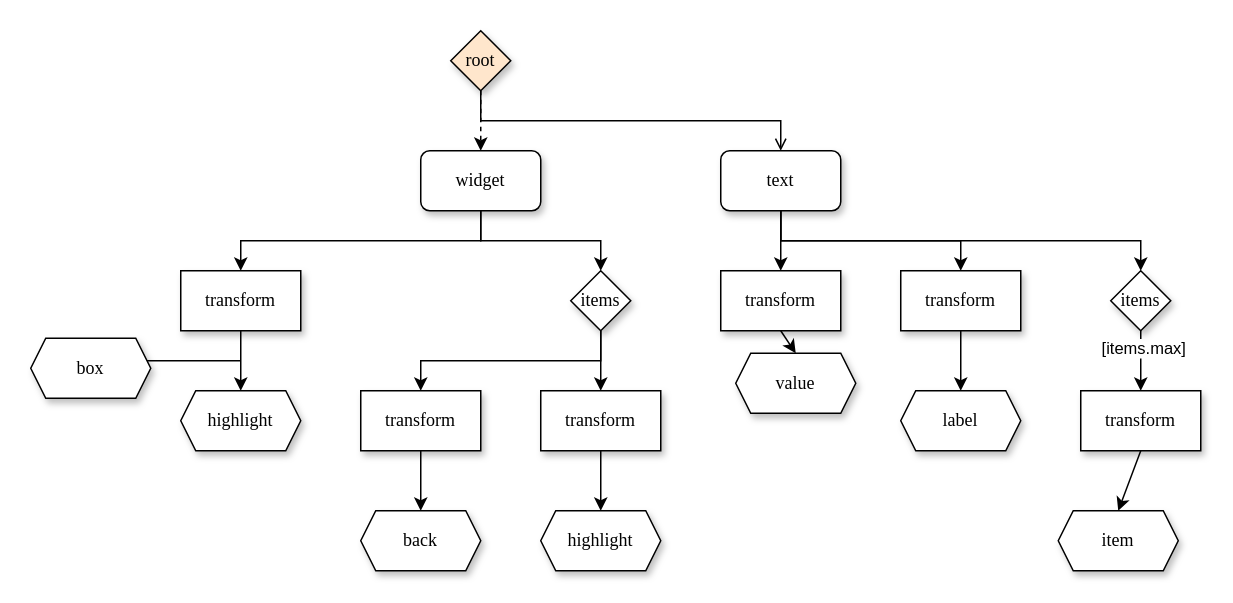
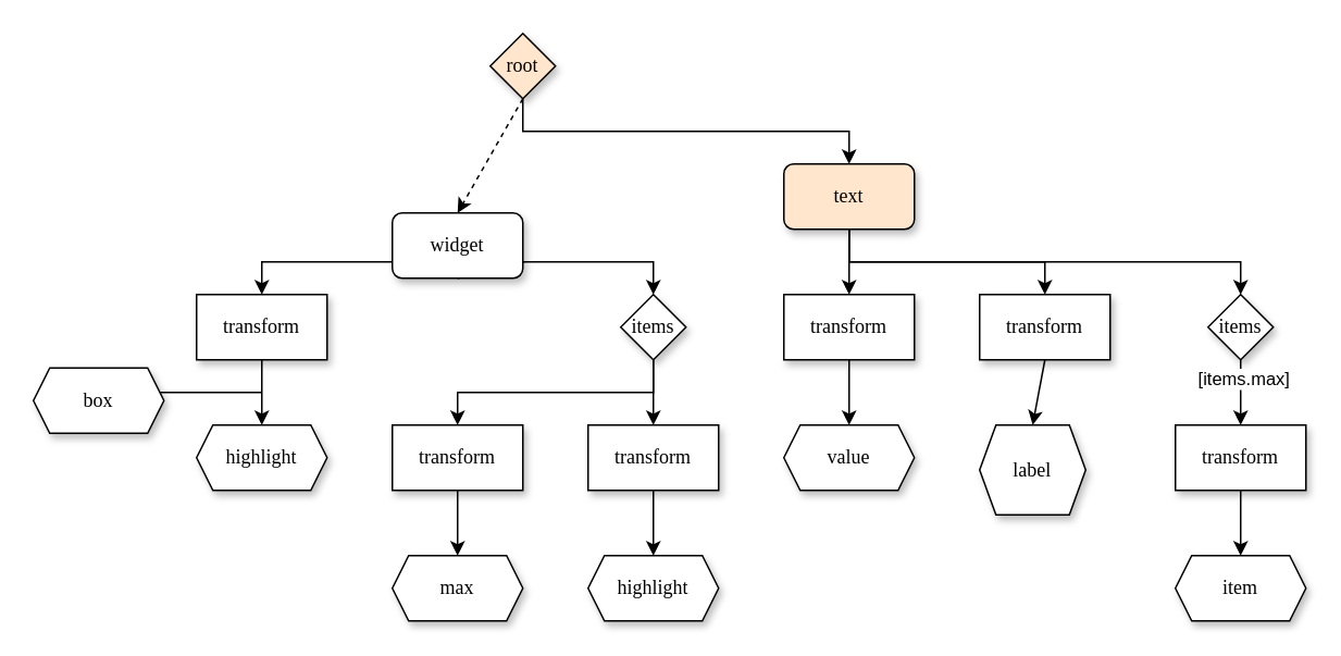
  <mxCell id="0" />
  <mxCell id="1" parent="0" />
  <mxCell id="2" style="edgeStyle=none;html=1;entryX=0.5;entryY=0;entryDx=0;entryDy=0;fontFamily=Lucida Console;rounded=0;" parent="1" target="17" edge="1"><mxGeometry relative="1" as="geometry"><mxPoint x="160" y="240" as="sourcePoint" /><mxPoint x="60" y="240" as="targetPoint" /><Array as="points"><mxPoint x="60" y="240" /></Array></mxGeometry></mxCell>
  <mxCell id="3" style="edgeStyle=none;html=1;exitX=0.5;exitY=1;exitDx=0;exitDy=0;entryX=0.5;entryY=0;entryDx=0;entryDy=0;fontFamily=Lucida Console;" parent="1" source="4" target="18" edge="1"><mxGeometry relative="1" as="geometry"><mxPoint x="160" y="240" as="targetPoint" /></mxGeometry></mxCell>
  <mxCell id="4" value="transform" style="rounded=0;whiteSpace=wrap;html=1;shadow=1;fontFamily=Lucida Console;" parent="1" vertex="1"><mxGeometry x="120" y="180" width="80" height="40" as="geometry" /></mxCell>
  <mxCell id="5" style="edgeStyle=none;html=1;exitX=0.5;exitY=1;exitDx=0;exitDy=0;entryX=0.5;entryY=0;entryDx=0;entryDy=0;fontFamily=Lucida Console;" parent="1" source="6" target="19" edge="1"><mxGeometry relative="1" as="geometry"><mxPoint x="520" y="240" as="targetPoint" /></mxGeometry></mxCell>
  <mxCell id="6" value="transform" style="rounded=0;whiteSpace=wrap;html=1;shadow=1;fontFamily=Lucida Console;" parent="1" vertex="1"><mxGeometry x="480" y="180" width="80" height="40" as="geometry" /></mxCell>
  <mxCell id="7" style="edgeStyle=none;rounded=0;html=1;exitX=0.5;exitY=1;exitDx=0;exitDy=0;entryX=0.5;entryY=0;entryDx=0;entryDy=0;fontFamily=Lucida Console;" parent="1" source="13" target="4" edge="1"><mxGeometry relative="1" as="geometry"><mxPoint y="140" as="sourcePoint" x="320" /><Array as="points"><mxPoint y="160" x="320" /><mxPoint x="160" y="160" /></Array></mxGeometry></mxCell>
  <mxCell id="8" style="edgeStyle=none;rounded=0;html=1;exitX=0.5;exitY=1;exitDx=0;exitDy=0;entryX=0.5;entryY=0;entryDx=0;entryDy=0;fontFamily=Lucida Console;" parent="1" source="16" target="6" edge="1"><mxGeometry relative="1" as="geometry"><mxPoint x="520" y="140" as="sourcePoint" /></mxGeometry></mxCell>
  <mxCell id="9" style="edgeStyle=none;rounded=0;html=1;exitX=0.5;exitY=1;exitDx=0;exitDy=0;entryX=0.5;entryY=0;entryDx=0;entryDy=0;fontFamily=Lucida Console;dashed=1;" parent="1" source="11" target="13" edge="1"><mxGeometry relative="1" as="geometry" /></mxCell>
- <mxCell id="10" style="edgeStyle=none;rounded=0;html=1;exitX=0.5;exitY=1;exitDx=0;exitDy=0;entryX=0.5;entryY=0;entryDx=0;entryDy=0;fontFamily=Lucida Console;endArrow=open;" parent="1" source="11" target="16" edge="1"><mxGeometry relative="1" as="geometry"><Array as="points"><mxPoint y="80" x="320" /><mxPoint x="520" y="80" /></Array></mxGeometry></mxCell>
+ <mxCell id="10" style="edgeStyle=none;rounded=0;html=1;exitX=0.5;exitY=1;exitDx=0;exitDy=0;entryX=0.5;entryY=0;entryDx=0;entryDy=0;fontFamily=Lucida Console;" parent="1" source="11" target="16" edge="1"><mxGeometry relative="1" as="geometry"><Array as="points"><mxPoint y="80" x="320" /><mxPoint x="520" y="80" /></Array></mxGeometry></mxCell>
  <mxCell id="11" value="root" style="rhombus;whiteSpace=wrap;html=1;shadow=1;fontFamily=Lucida Console;fillColor=#ffe6cc;" parent="1" vertex="1"><mxGeometry x="300" width="40" height="40" as="geometry" y="20" /></mxCell>
  <mxCell id="12" style="edgeStyle=none;rounded=0;html=1;exitX=0.5;exitY=1;exitDx=0;exitDy=0;entryX=0.5;entryY=0;entryDx=0;entryDy=0;" edge="1" parent="1" source="13" target="31"><mxGeometry relative="1" as="geometry"><Array as="points"><mxPoint y="160" x="320" /><mxPoint x="400" y="160" /></Array></mxGeometry></mxCell>
- <mxCell id="13" value="widget" style="rounded=1;whiteSpace=wrap;html=1;shadow=1;fontFamily=Lucida Console;" parent="1" vertex="1"><mxGeometry x="280" y="100" width="80" height="40" as="geometry" /></mxCell>
+ <mxCell id="13" value="widget" style="rounded=1;whiteSpace=wrap;html=1;shadow=1;fontFamily=Lucida Console;" parent="1" vertex="1"><mxGeometry x="240" y="130" width="80" height="40" as="geometry" /></mxCell>
  <mxCell id="14" style="edgeStyle=none;html=1;exitX=0.5;exitY=1;exitDx=0;exitDy=0;entryX=0.5;entryY=0;entryDx=0;entryDy=0;rounded=0;" edge="1" parent="1" source="16" target="21"><mxGeometry relative="1" as="geometry"><Array as="points"><mxPoint x="520" y="160" /><mxPoint x="640" y="160" /></Array></mxGeometry></mxCell>
  <mxCell id="15" style="edgeStyle=none;rounded=0;html=1;exitX=0.5;exitY=1;exitDx=0;exitDy=0;entryX=0.5;entryY=0;entryDx=0;entryDy=0;" edge="1" parent="1" source="16" target="28"><mxGeometry relative="1" as="geometry"><Array as="points"><mxPoint x="520" y="160" /><mxPoint x="760" y="160" /></Array></mxGeometry></mxCell>
- <mxCell id="16" value="text" style="rounded=1;whiteSpace=wrap;html=1;shadow=1;fontFamily=Lucida Console;" parent="1" vertex="1"><mxGeometry x="480" y="100" width="80" height="40" as="geometry" /></mxCell>
+ <mxCell id="16" value="text" style="rounded=1;whiteSpace=wrap;html=1;shadow=1;fontFamily=Lucida Console;fillColor=#ffe6cc;" parent="1" vertex="1"><mxGeometry x="480" y="100" width="80" height="40" as="geometry" /></mxCell>
  <mxCell id="17" value="box" style="shape=hexagon;perimeter=hexagonPerimeter2;whiteSpace=wrap;html=1;fixedSize=1;fontFamily=Lucida Console;shadow=1;size=10;" parent="1" vertex="1"><mxGeometry x="20" y="225" width="80" height="40" as="geometry" /></mxCell>
  <mxCell id="18" value="highlight" style="shape=hexagon;perimeter=hexagonPerimeter2;whiteSpace=wrap;html=1;fixedSize=1;fontFamily=Lucida Console;shadow=1;size=10;" parent="1" vertex="1"><mxGeometry x="120" y="260" width="80" height="40" as="geometry" /></mxCell>
- <mxCell id="19" value="value" style="shape=hexagon;perimeter=hexagonPerimeter2;whiteSpace=wrap;html=1;fixedSize=1;fontFamily=Lucida Console;shadow=1;size=10;" parent="1" vertex="1"><mxGeometry x="490" y="235" width="80" height="40" as="geometry" /></mxCell>
+ <mxCell id="19" value="value" style="shape=hexagon;perimeter=hexagonPerimeter2;whiteSpace=wrap;html=1;fixedSize=1;fontFamily=Lucida Console;shadow=1;size=10;" parent="1" vertex="1"><mxGeometry x="480" y="260" width="80" height="40" as="geometry" /></mxCell>
  <mxCell id="20" style="edgeStyle=none;rounded=0;html=1;exitX=0.5;exitY=1;exitDx=0;exitDy=0;entryX=0.5;entryY=0;entryDx=0;entryDy=0;" edge="1" parent="1" source="21" target="22"><mxGeometry relative="1" as="geometry" /></mxCell>
  <mxCell id="21" value="transform" style="rounded=0;whiteSpace=wrap;html=1;shadow=1;fontFamily=Lucida Console;" vertex="1" parent="1"><mxGeometry x="600" y="180" width="80" height="40" as="geometry" /></mxCell>
- <mxCell id="22" value="label" style="shape=hexagon;perimeter=hexagonPerimeter2;whiteSpace=wrap;html=1;fixedSize=1;fontFamily=Lucida Console;shadow=1;size=10;" vertex="1" parent="1"><mxGeometry x="600" y="260" width="80" height="40" as="geometry" /></mxCell>
+ <mxCell id="22" value="label" style="shape=hexagon;perimeter=hexagonPerimeter2;whiteSpace=wrap;html=1;fixedSize=1;fontFamily=Lucida Console;shadow=1;size=10;" vertex="1" parent="1"><mxGeometry x="600" y="260" width="65" height="55" as="geometry" /></mxCell>
  <mxCell id="23" style="edgeStyle=none;rounded=0;html=1;exitX=0.5;exitY=1;exitDx=0;exitDy=0;entryX=0.5;entryY=0;entryDx=0;entryDy=0;" edge="1" parent="1" source="24" target="25"><mxGeometry relative="1" as="geometry" /></mxCell>
  <mxCell id="24" value="transform" style="rounded=0;whiteSpace=wrap;html=1;shadow=1;fontFamily=Lucida Console;" vertex="1" parent="1"><mxGeometry x="720" y="260" width="80" height="40" as="geometry" /></mxCell>
- <mxCell id="25" value="item" style="shape=hexagon;perimeter=hexagonPerimeter2;whiteSpace=wrap;html=1;fixedSize=1;fontFamily=Lucida Console;shadow=1;size=10;" vertex="1" parent="1"><mxGeometry x="705" y="340" width="80" height="40" as="geometry" /></mxCell>
+ <mxCell id="25" value="item" style="shape=hexagon;perimeter=hexagonPerimeter2;whiteSpace=wrap;html=1;fixedSize=1;fontFamily=Lucida Console;shadow=1;size=10;" vertex="1" parent="1"><mxGeometry x="720" y="340" width="80" height="40" as="geometry" /></mxCell>
  <mxCell id="26" style="edgeStyle=none;rounded=0;html=1;exitX=0.5;exitY=1;exitDx=0;exitDy=0;entryX=0.5;entryY=0;entryDx=0;entryDy=0;" edge="1" parent="1" source="28" target="24"><mxGeometry relative="1" as="geometry" /></mxCell>
  <mxCell id="27" value="[items.max]" style="edgeLabel;html=1;align=center;verticalAlign=middle;resizable=0;points=[];" vertex="1" connectable="0" parent="26"><mxGeometry x="-0.429" y="1" relative="1" as="geometry"><mxPoint as="offset" /></mxGeometry></mxCell>
  <mxCell id="28" value="items" style="rhombus;whiteSpace=wrap;html=1;shadow=1;fontFamily=Lucida Console;" vertex="1" parent="1"><mxGeometry x="740" y="180" width="40" height="40" as="geometry" /></mxCell>
  <mxCell id="29" style="edgeStyle=none;rounded=0;html=1;exitX=0.5;exitY=1;exitDx=0;exitDy=0;entryX=0.5;entryY=0;entryDx=0;entryDy=0;" edge="1" parent="1" source="31" target="33"><mxGeometry relative="1" as="geometry" /></mxCell>
  <mxCell id="30" style="edgeStyle=none;rounded=0;html=1;exitX=0.5;exitY=1;exitDx=0;exitDy=0;entryX=0.5;entryY=0;entryDx=0;entryDy=0;" edge="1" parent="1" source="31" target="36"><mxGeometry relative="1" as="geometry"><Array as="points"><mxPoint x="400" y="240" /><mxPoint x="280" y="240" /></Array></mxGeometry></mxCell>
  <mxCell id="31" value="items" style="rhombus;whiteSpace=wrap;html=1;shadow=1;fontFamily=Lucida Console;" vertex="1" parent="1"><mxGeometry x="380" y="180" width="40" height="40" as="geometry" /></mxCell>
  <mxCell id="32" style="edgeStyle=none;rounded=0;html=1;exitX=0.5;exitY=1;exitDx=0;exitDy=0;entryX=0.5;entryY=0;entryDx=0;entryDy=0;" edge="1" parent="1" source="33" target="34"><mxGeometry relative="1" as="geometry" /></mxCell>
  <mxCell id="33" value="transform" style="rounded=0;whiteSpace=wrap;html=1;shadow=1;fontFamily=Lucida Console;" vertex="1" parent="1"><mxGeometry x="360" y="260" width="80" height="40" as="geometry" /></mxCell>
  <mxCell id="34" value="highlight" style="shape=hexagon;perimeter=hexagonPerimeter2;whiteSpace=wrap;html=1;fixedSize=1;fontFamily=Lucida Console;shadow=1;size=10;" vertex="1" parent="1"><mxGeometry x="360" y="340" width="80" height="40" as="geometry" /></mxCell>
  <mxCell id="35" style="edgeStyle=none;rounded=0;html=1;exitX=0.5;exitY=1;exitDx=0;exitDy=0;entryX=0.5;entryY=0;entryDx=0;entryDy=0;" edge="1" parent="1" source="36" target="37"><mxGeometry relative="1" as="geometry" /></mxCell>
  <mxCell id="36" value="transform" style="rounded=0;whiteSpace=wrap;html=1;shadow=1;fontFamily=Lucida Console;" vertex="1" parent="1"><mxGeometry x="240" y="260" width="80" height="40" as="geometry" /></mxCell>
- <mxCell id="37" value="back" style="shape=hexagon;perimeter=hexagonPerimeter2;whiteSpace=wrap;html=1;fixedSize=1;fontFamily=Lucida Console;shadow=1;size=10;" vertex="1" parent="1"><mxGeometry x="240" y="340" width="80" height="40" as="geometry" /></mxCell>
+ <mxCell id="37" value="max" style="shape=hexagon;perimeter=hexagonPerimeter2;whiteSpace=wrap;html=1;fixedSize=1;fontFamily=Lucida Console;shadow=1;size=10;" vertex="1" parent="1"><mxGeometry x="240" y="340" width="80" height="40" as="geometry" /></mxCell>
